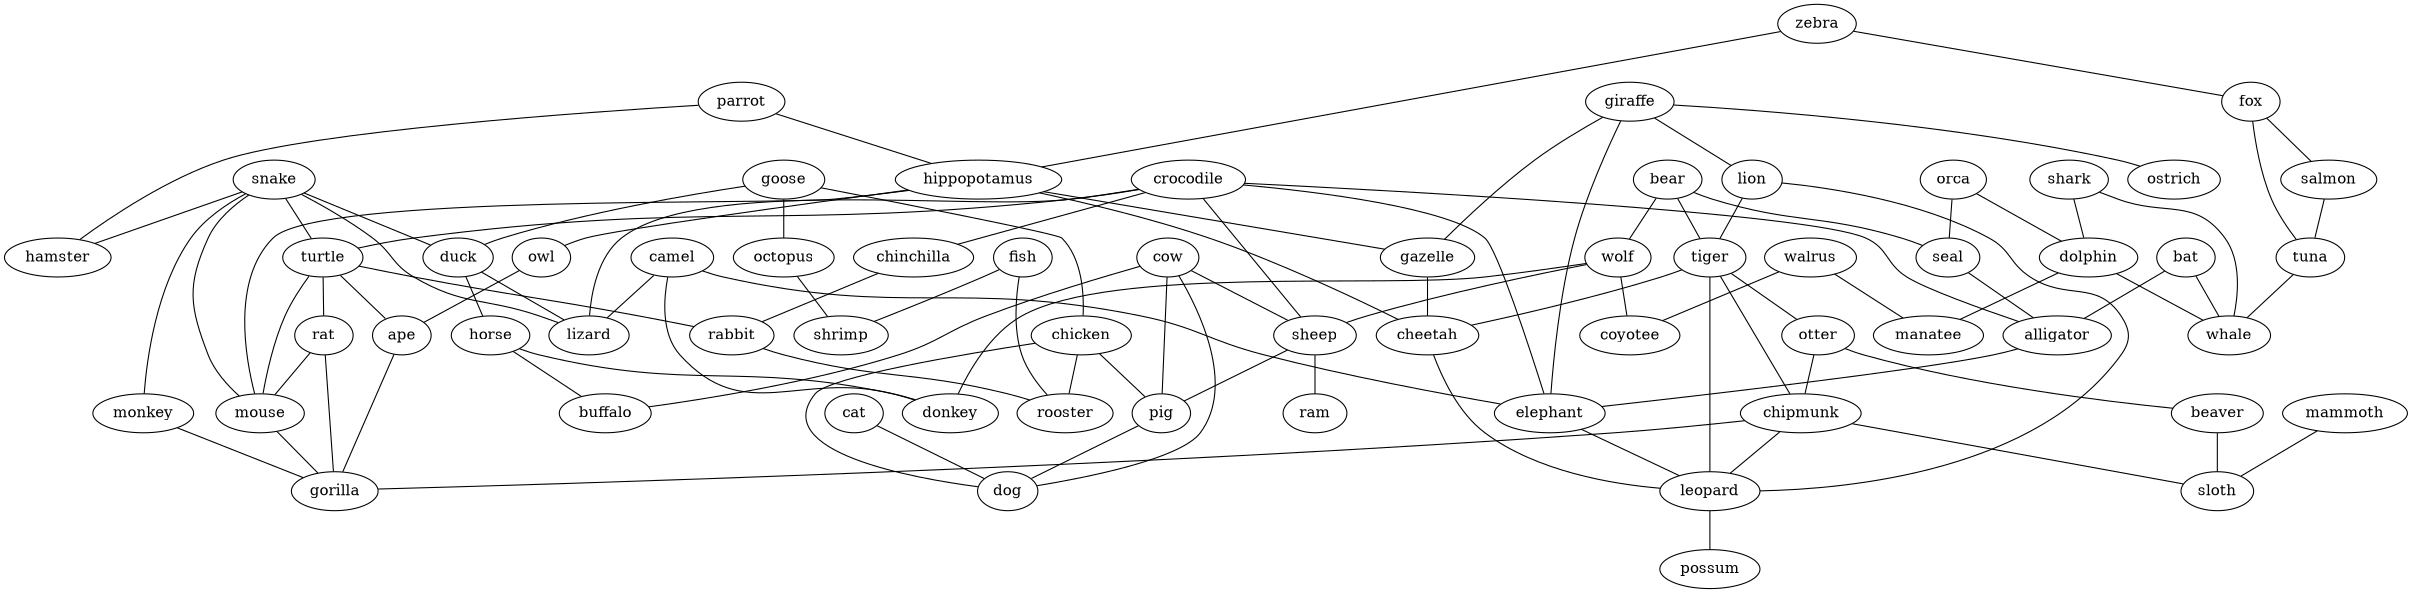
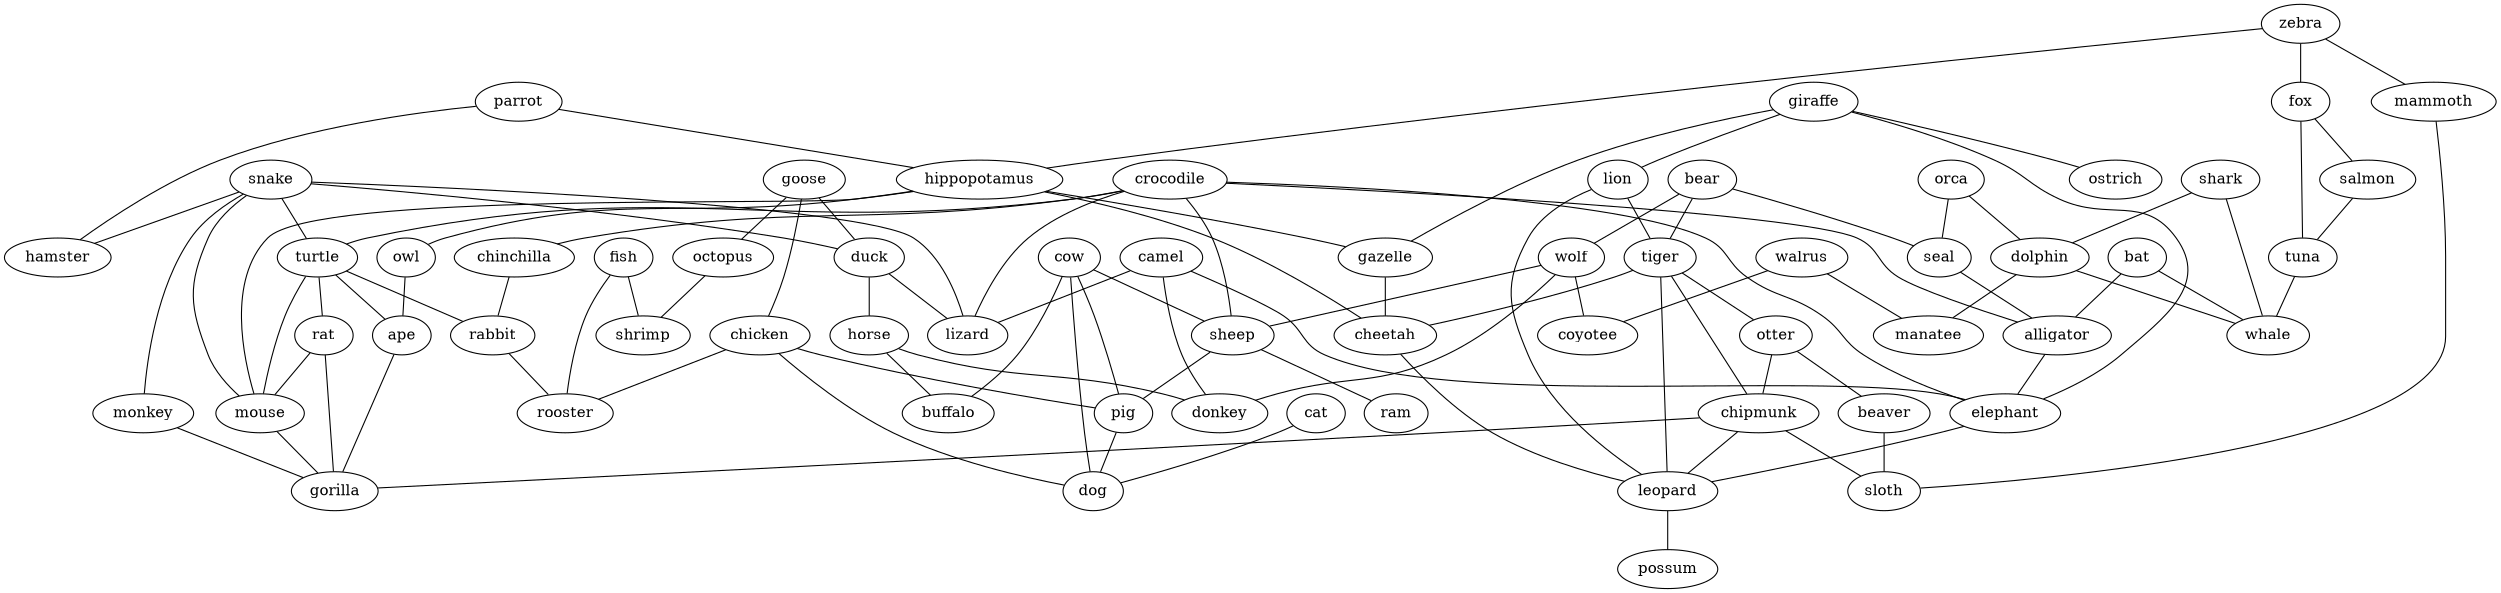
  strict graph {
    edge [weight=1]
    camel
    lizard
    donkey
    elephant
    leopard
    crocodile
    turtle
    alligator
    chinchilla
    sheep
    mouse
    rat
    ape
    rabbit
    bear
    seal
    wolf
    tiger
    coyotee
    cheetah
    otter
    chipmunk
    giraffe
    lion
    ostrich
    gazelle
    snake
    hamster
    duck
    monkey
    horse
    gorilla
    bat
    whale
    parrot
    hippopotamus
    owl
    pig
    ram
    walrus
    manatee
    orca
    dolphin
    rooster
    fish
    shrimp
    goose
    chicken
    octopus
    dog
    possum
    zebra
    fox
    mammoth
    salmon
    tuna
    sloth
    cow
    buffalo
    shark
    beaver
    cat
    camel -- lizard
    camel -- donkey
    camel -- elephant
    elephant -- leopard
    leopard -- possum
    crocodile -- lizard
    crocodile -- elephant
    crocodile -- turtle
    crocodile -- alligator
    crocodile -- chinchilla
    crocodile -- sheep
    turtle -- mouse
    turtle -- rat
    turtle -- ape
    turtle -- rabbit
    alligator -- elephant
    chinchilla -- rabbit
    sheep -- pig
    sheep -- ram
    mouse -- gorilla
    rat -- mouse
    rat -- gorilla
    ape -- gorilla
    rabbit -- rooster
    bear -- seal
    bear -- wolf
    bear -- tiger
    seal -- alligator
    wolf -- donkey
    wolf -- sheep
    wolf -- coyotee
    tiger -- leopard
    tiger -- cheetah
    tiger -- otter
    tiger -- chipmunk
    cheetah -- leopard
    otter -- chipmunk
    otter -- beaver
    chipmunk -- leopard
    chipmunk -- gorilla
    chipmunk -- sloth
    giraffe -- elephant
    giraffe -- lion
    giraffe -- ostrich
    giraffe -- gazelle
    lion -- leopard
    lion -- tiger
    gazelle -- cheetah
    snake -- lizard
    snake -- turtle
    snake -- mouse
    snake -- hamster
    snake -- duck
    snake -- monkey
    duck -- lizard
    duck -- horse
    monkey -- gorilla
    horse -- donkey
    horse -- buffalo
    bat -- alligator
    bat -- whale
    parrot -- hamster
    parrot -- hippopotamus
    hippopotamus -- mouse
    hippopotamus -- cheetah
    hippopotamus -- gazelle
    hippopotamus -- owl
    owl -- ape
    pig -- dog
    walrus -- coyotee
    walrus -- manatee
    orca -- seal
    orca -- dolphin
    dolphin -- whale
    dolphin -- manatee
    fish -- rooster
    fish -- shrimp
    goose -- duck
    goose -- chicken
    goose -- octopus
    chicken -- pig
    chicken -- rooster
    chicken -- dog
    octopus -- shrimp
    zebra -- hippopotamus
    zebra -- fox
+   zebra -- mammoth
    fox -- salmon
    fox -- tuna
    mammoth -- sloth
    salmon -- tuna
    tuna -- whale
    cow -- sheep
    cow -- pig
    cow -- dog
    cow -- buffalo
    shark -- whale
    shark -- dolphin
    beaver -- sloth
    cat -- dog
  }
